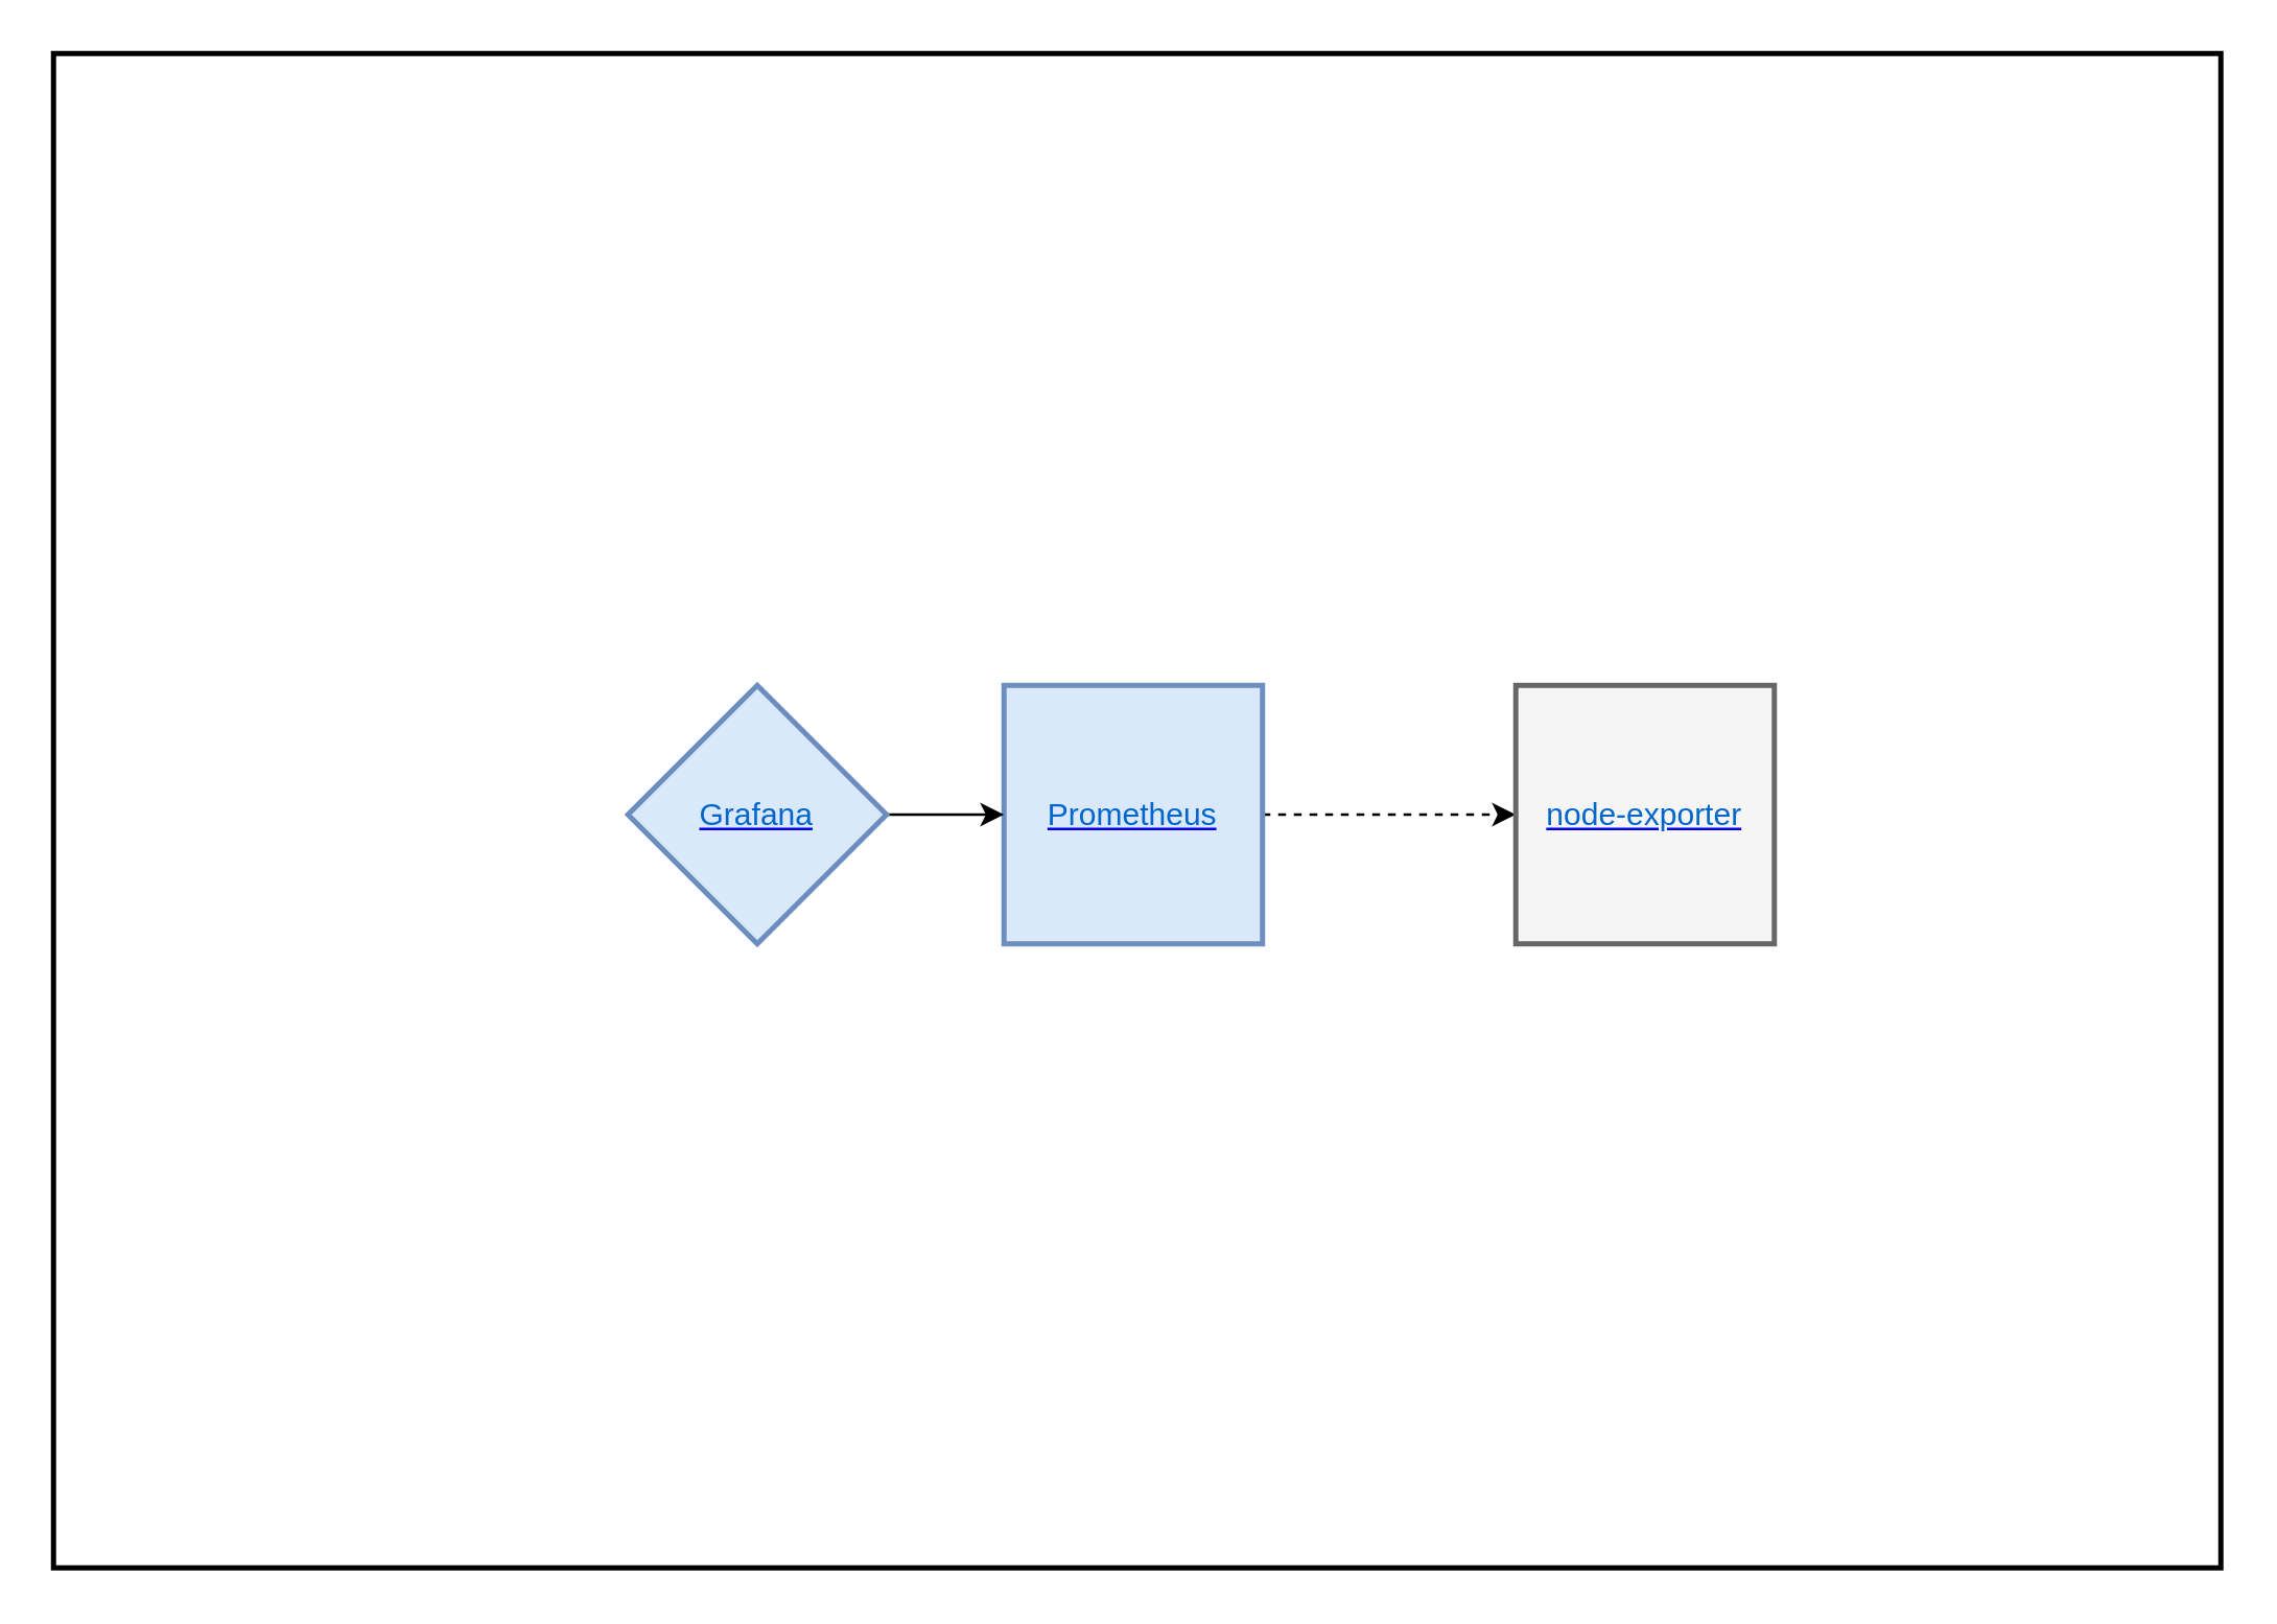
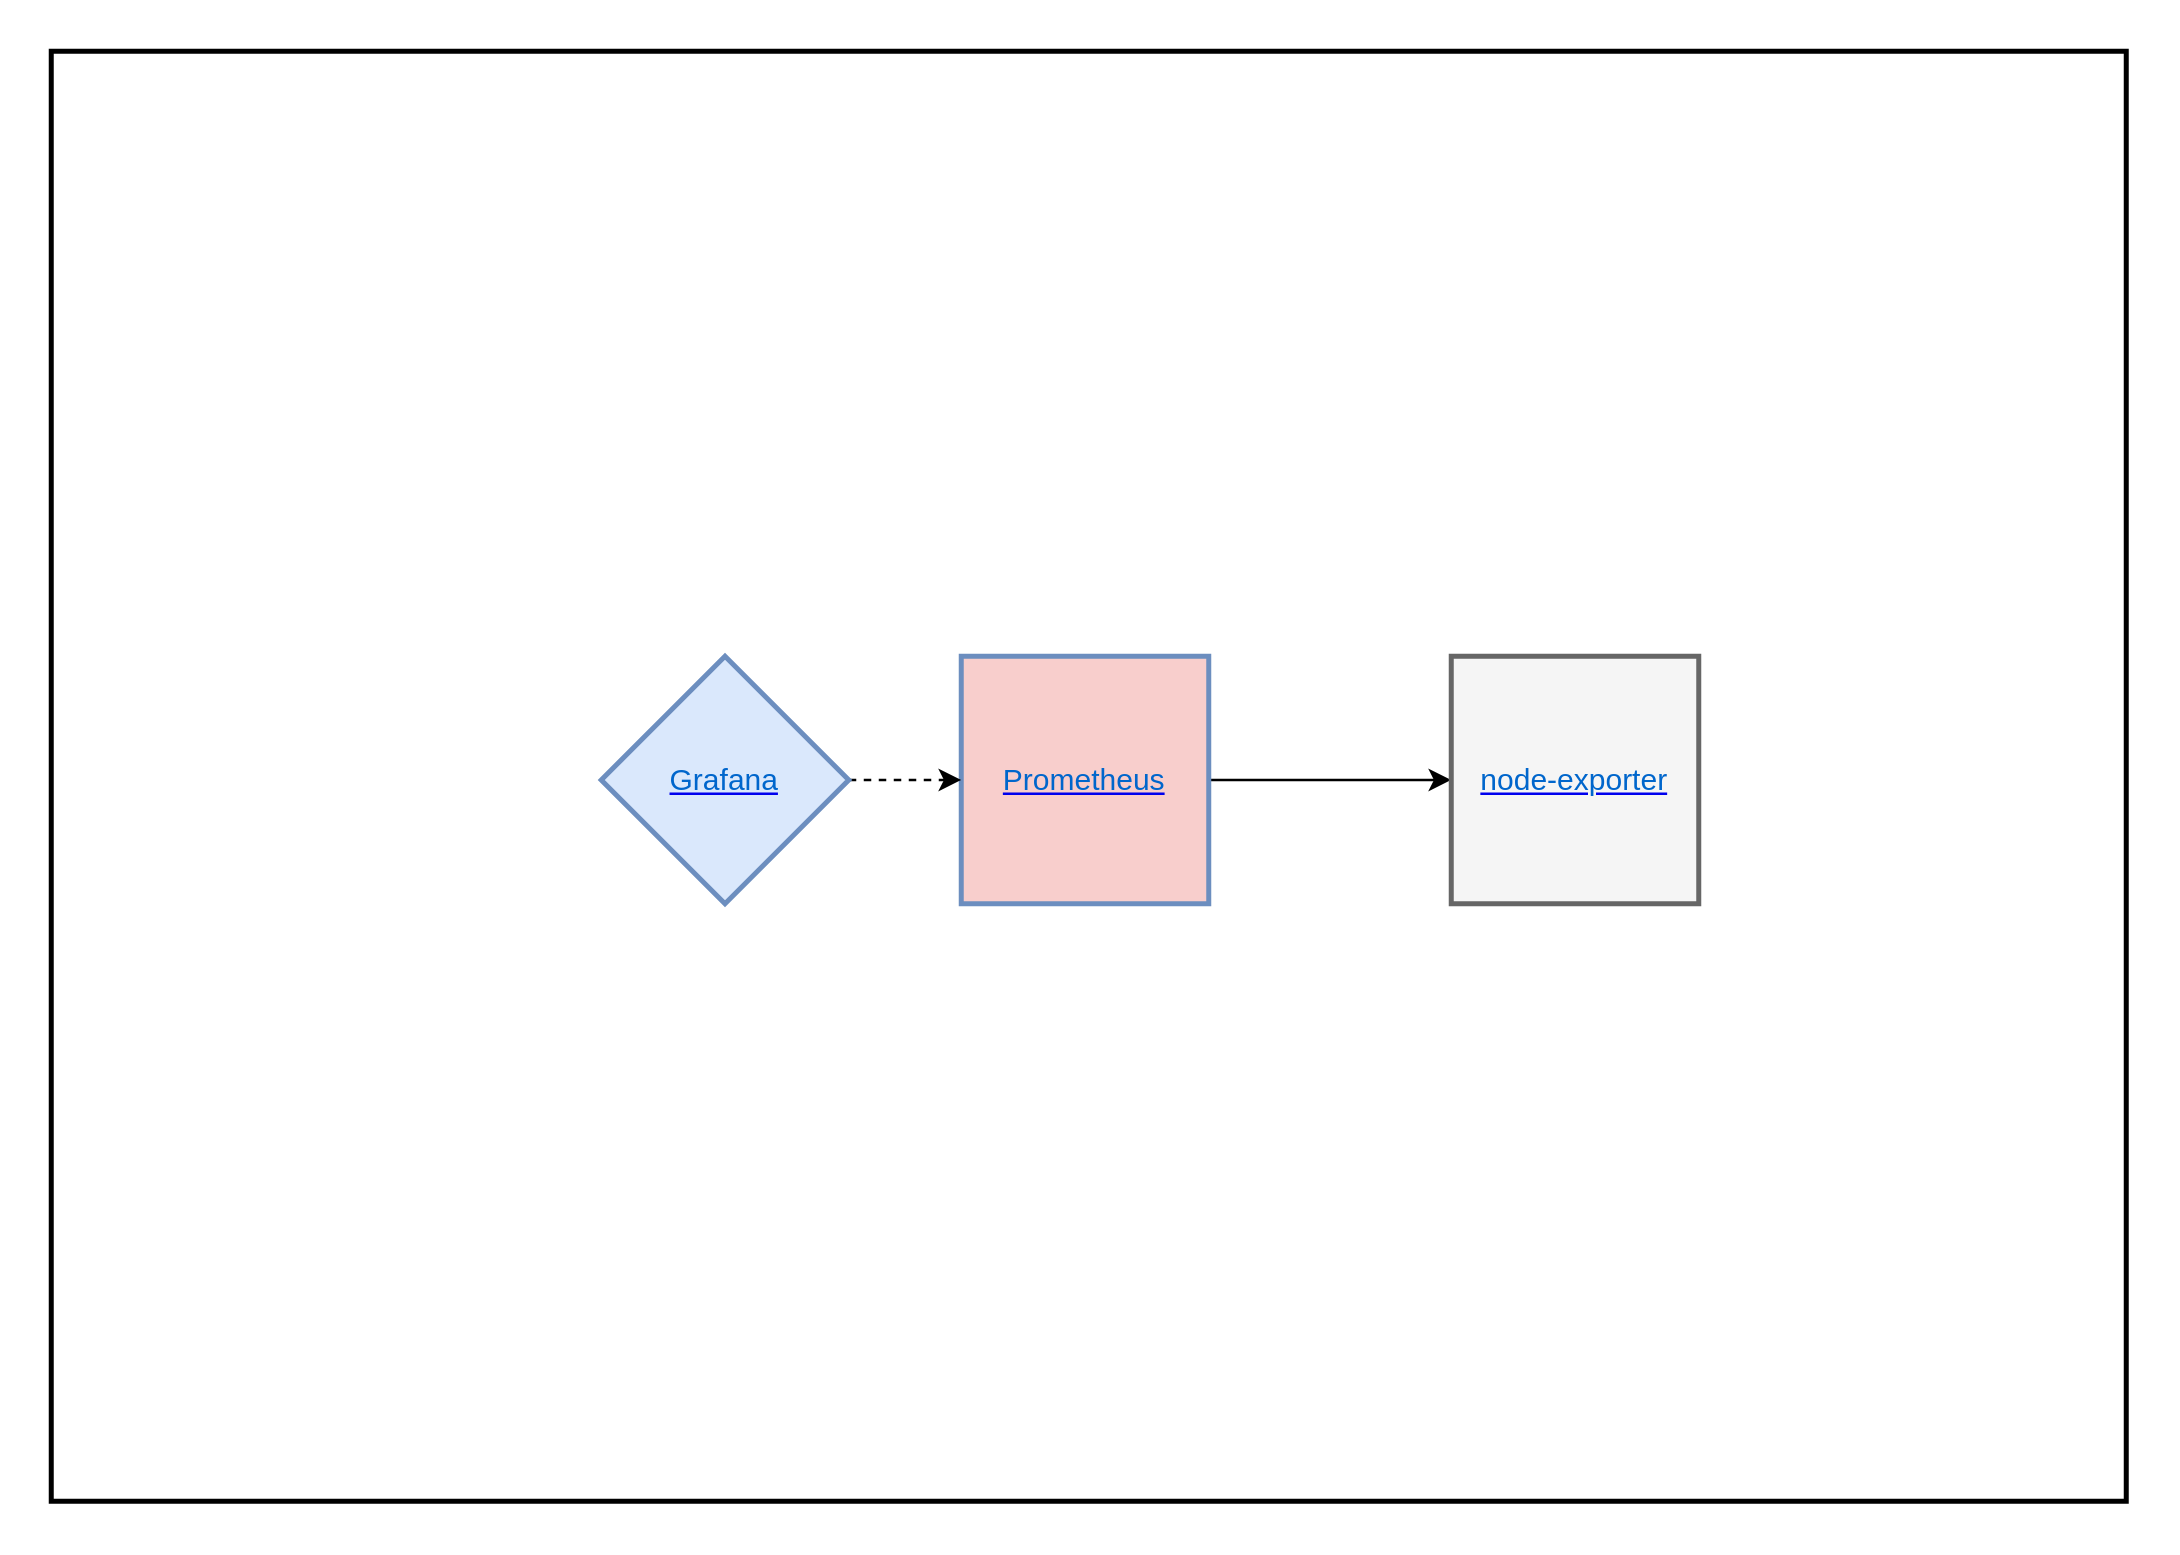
  <mxCell id="0" />
  <mxCell id="1" parent="0" />
  <mxCell id="2" value="" style="rounded=0;whiteSpace=wrap;html=1;strokeWidth=2;fontColor=#0066CC;fillColor=none;" vertex="1" parent="1"><mxGeometry width="830" height="580" as="geometry" x="20" y="20" /></mxCell>
- <mxCell id="3" style="edgeStyle=orthogonalEdgeStyle;rounded=0;orthogonalLoop=1;jettySize=auto;html=1;exitX=1;exitY=0.5;exitDx=0;exitDy=0;entryX=0;entryY=0.5;entryDx=0;entryDy=0;fontColor=#0066CC;dashed=1;" edge="1" parent="1" source="4" target="7"><mxGeometry relative="1" as="geometry" /></mxCell>
- <mxCell id="4" value="&lt;a href=&quot;http://localhost:19090&quot;&gt;&lt;font color=&quot;#0066cc&quot;&gt;Prometheus&lt;/font&gt;&lt;/a&gt;" style="whiteSpace=wrap;html=1;aspect=fixed;strokeWidth=2;fillColor=#dae8fc;strokeColor=#6c8ebf;" vertex="1" parent="1"><mxGeometry x="384" y="262" width="99" height="99" as="geometry" /></mxCell>
- <mxCell id="5" style="edgeStyle=orthogonalEdgeStyle;rounded=0;orthogonalLoop=1;jettySize=auto;html=1;exitX=1;exitY=0.5;exitDx=0;exitDy=0;fontColor=#0066CC;entryX=0;entryY=0.5;entryDx=0;entryDy=0;" edge="1" parent="1" source="6" target="4"><mxGeometry relative="1" as="geometry"><mxPoint x="380" y="312" as="targetPoint" /></mxGeometry></mxCell>
+ <mxCell id="3" style="edgeStyle=orthogonalEdgeStyle;rounded=0;orthogonalLoop=1;jettySize=auto;html=1;exitX=1;exitY=0.5;exitDx=0;exitDy=0;entryX=0;entryY=0.5;entryDx=0;entryDy=0;fontColor=#0066CC;" edge="1" parent="1" source="4" target="7"><mxGeometry relative="1" as="geometry" /></mxCell>
+ <mxCell id="4" value="&lt;a href=&quot;http://localhost:19090&quot;&gt;&lt;font color=&quot;#0066cc&quot;&gt;Prometheus&lt;/font&gt;&lt;/a&gt;" style="whiteSpace=wrap;html=1;aspect=fixed;strokeWidth=2;fillColor=#f8cecc;strokeColor=#6c8ebf;" vertex="1" parent="1"><mxGeometry x="384" y="262" width="99" height="99" as="geometry" /></mxCell>
+ <mxCell id="5" style="edgeStyle=orthogonalEdgeStyle;rounded=0;orthogonalLoop=1;jettySize=auto;html=1;exitX=1;exitY=0.5;exitDx=0;exitDy=0;fontColor=#0066CC;entryX=0;entryY=0.5;entryDx=0;entryDy=0;dashed=1;" edge="1" parent="1" source="6" target="4"><mxGeometry relative="1" as="geometry"><mxPoint x="380" y="312" as="targetPoint" /></mxGeometry></mxCell>
  <mxCell id="6" value="&lt;a href=&quot;http://localhost:13000&quot;&gt;&lt;font color=&quot;#0066cc&quot;&gt;Grafana&lt;/font&gt;&lt;/a&gt;" style="rhombus;whiteSpace=wrap;html=1;aspect=fixed;strokeWidth=2;fillColor=#dae8fc;strokeColor=#6c8ebf;" vertex="1" parent="1"><mxGeometry x="240" y="262" width="99" height="99" as="geometry" /></mxCell>
  <mxCell id="7" value="&lt;a href=&quot;http://localhost:19100/metrics&quot;&gt;&lt;font color=&quot;#0066cc&quot;&gt;node-exporter&lt;/font&gt;&lt;/a&gt;" style="whiteSpace=wrap;html=1;aspect=fixed;strokeWidth=2;fillColor=#f5f5f5;strokeColor=#666666;fontColor=#333333;" vertex="1" parent="1"><mxGeometry x="580" y="262" width="99" height="99" as="geometry" /></mxCell>
